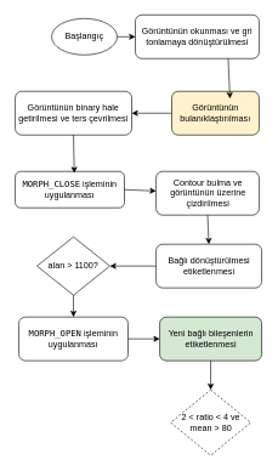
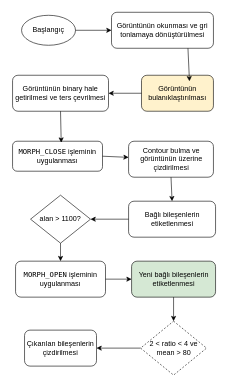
  <mxCell id="0" />
  <mxCell id="1" parent="0" />
- <mxCell id="2" value="&lt;meta charset=&quot;utf-8&quot;&gt;Başlangıç" style="ellipse;whiteSpace=wrap;html=1;" vertex="1" parent="1"><mxGeometry x="70" y="25" width="90" height="50" as="geometry" /></mxCell>
+ <mxCell id="2" value="&lt;meta charset=&quot;utf-8&quot;&gt;Başlangıç" style="ellipse;whiteSpace=wrap;html=1;" vertex="1" parent="1"><mxGeometry x="35" y="25" width="90" height="50" as="geometry" /></mxCell>
  <mxCell id="3" value="Görüntünün okunması ve gri tonlamaya dönüştürülmesi" style="rounded=1;whiteSpace=wrap;html=1;" vertex="1" parent="1"><mxGeometry x="185" y="20" width="170" height="60" as="geometry" /></mxCell>
  <mxCell id="4" value="&lt;meta charset=&quot;utf-8&quot;&gt;Görüntünün bulanıklaştırılması" style="rounded=1;whiteSpace=wrap;html=1;fillColor=#fff2cc;" vertex="1" parent="1"><mxGeometry x="235" y="125" width="120" height="60" as="geometry" /></mxCell>
  <mxCell id="5" value="Görüntünün binary hale getirilmesi ve ters çevrilmesi" style="rounded=1;whiteSpace=wrap;html=1;" vertex="1" parent="1"><mxGeometry x="20" y="125" width="160" height="60" as="geometry" /></mxCell>
  <mxCell id="6" value="&lt;code&gt;MORPH_CLOSE&lt;/code&gt; işleminin uygulanması" style="rounded=1;whiteSpace=wrap;html=1;" vertex="1" parent="1"><mxGeometry x="20" y="235" width="150" height="50" as="geometry" /></mxCell>
  <mxCell id="7" value="Contour bulma ve görüntünün üzerine çizdirilmesi" style="rounded=1;whiteSpace=wrap;html=1;" vertex="1" parent="1"><mxGeometry x="213.5" y="235" width="141.5" height="60" as="geometry" /></mxCell>
- <mxCell id="8" value="Bağlı dönüştürülmesi etiketlenmesi" style="rounded=1;whiteSpace=wrap;html=1;" vertex="1" parent="1"><mxGeometry x="213.5" y="335" width="145" height="60" as="geometry" /></mxCell>
+ <mxCell id="8" value="Bağlı bileşenlerin etiketlenmesi" style="rounded=1;whiteSpace=wrap;html=1;" vertex="1" parent="1"><mxGeometry x="213.5" y="335" width="145" height="60" as="geometry" /></mxCell>
  <mxCell id="9" value="alan &amp;gt; 1100?" style="rhombus;whiteSpace=wrap;html=1;" vertex="1" parent="1"><mxGeometry x="50" y="325" width="100" height="80" as="geometry" /></mxCell>
  <mxCell id="10" value="&lt;code&gt;MORPH_OPEN&lt;/code&gt; işleminin uygulanması" style="rounded=1;whiteSpace=wrap;html=1;" vertex="1" parent="1"><mxGeometry x="25" y="435" width="150" height="60" as="geometry" /></mxCell>
  <mxCell id="11" value="&lt;meta charset=&quot;utf-8&quot;&gt;Yeni bağlı bileşenlerin etiketlenmesi" style="rounded=1;whiteSpace=wrap;html=1;fillColor=#d5e8d4;" vertex="1" parent="1"><mxGeometry x="218.5" y="435" width="140" height="60" as="geometry" /></mxCell>
  <mxCell id="12" value="2 &amp;lt; ratio &amp;lt; 4 ve mean &amp;gt; 80" style="rhombus;whiteSpace=wrap;html=1;dashed=1;" vertex="1" parent="1"><mxGeometry x="233.5" y="535" width="110" height="90" as="geometry" /></mxCell>
+ <mxCell id="13" value="Çıkarılan bileşenlerin çizdirilmesi" style="rounded=1;whiteSpace=wrap;html=1;" vertex="1" parent="1"><mxGeometry x="40" y="550" width="120" height="60" as="geometry" /></mxCell>
  <mxCell id="14" value="" style="endArrow=classic;html=1;rounded=0;exitX=1;exitY=0.5;exitDx=0;exitDy=0;entryX=0;entryY=0.5;entryDx=0;entryDy=0;" edge="1" parent="1" source="2" target="3"><mxGeometry width="50" height="50" relative="1" as="geometry"><mxPoint x="105" y="105" as="sourcePoint" /><mxPoint x="155" y="55" as="targetPoint" /></mxGeometry></mxCell>
  <mxCell id="15" value="" style="endArrow=classic;html=1;rounded=0;exitX=0;exitY=0.5;exitDx=0;exitDy=0;entryX=1;entryY=0.5;entryDx=0;entryDy=0;" edge="1" parent="1" source="4" target="5"><mxGeometry width="50" height="50" relative="1" as="geometry"><mxPoint x="325" y="235" as="sourcePoint" /><mxPoint x="375" y="185" as="targetPoint" /></mxGeometry></mxCell>
  <mxCell id="16" value="" style="endArrow=classic;html=1;rounded=0;exitX=1;exitY=0.5;exitDx=0;exitDy=0;" edge="1" parent="1" source="6" target="7"><mxGeometry width="50" height="50" relative="1" as="geometry"><mxPoint x="325" y="235" as="sourcePoint" /><mxPoint x="375" y="185" as="targetPoint" /></mxGeometry></mxCell>
  <mxCell id="17" value="" style="endArrow=classic;html=1;rounded=0;exitX=0.75;exitY=1;exitDx=0;exitDy=0;" edge="1" parent="1" source="3"><mxGeometry width="50" height="50" relative="1" as="geometry"><mxPoint x="325" y="345" as="sourcePoint" /><mxPoint x="315" y="135" as="targetPoint" /></mxGeometry></mxCell>
  <mxCell id="18" value="" style="endArrow=classic;html=1;rounded=0;exitX=0.5;exitY=1;exitDx=0;exitDy=0;entryX=0.541;entryY=0.046;entryDx=0;entryDy=0;entryPerimeter=0;" edge="1" parent="1" source="5" target="6"><mxGeometry width="50" height="50" relative="1" as="geometry"><mxPoint x="325" y="345" as="sourcePoint" /><mxPoint x="375" y="295" as="targetPoint" /></mxGeometry></mxCell>
  <mxCell id="19" value="" style="endArrow=classic;html=1;rounded=0;exitX=0.5;exitY=1;exitDx=0;exitDy=0;entryX=0.5;entryY=0;entryDx=0;entryDy=0;" edge="1" parent="1" source="7" target="8"><mxGeometry width="50" height="50" relative="1" as="geometry"><mxPoint x="325" y="425" as="sourcePoint" /><mxPoint x="375" y="375" as="targetPoint" /></mxGeometry></mxCell>
  <mxCell id="20" value="" style="endArrow=classic;html=1;rounded=0;exitX=0;exitY=0.5;exitDx=0;exitDy=0;entryX=1;entryY=0.5;entryDx=0;entryDy=0;" edge="1" parent="1" source="8" target="9"><mxGeometry width="50" height="50" relative="1" as="geometry"><mxPoint x="325" y="425" as="sourcePoint" /><mxPoint x="375" y="375" as="targetPoint" /></mxGeometry></mxCell>
  <mxCell id="21" value="" style="endArrow=classic;html=1;rounded=0;exitX=0.5;exitY=1;exitDx=0;exitDy=0;entryX=0.5;entryY=0;entryDx=0;entryDy=0;" edge="1" parent="1" source="9" target="10"><mxGeometry width="50" height="50" relative="1" as="geometry"><mxPoint x="325" y="655" as="sourcePoint" /><mxPoint x="375" y="605" as="targetPoint" /></mxGeometry></mxCell>
  <mxCell id="22" value="" style="endArrow=classic;html=1;rounded=0;exitX=1;exitY=0.5;exitDx=0;exitDy=0;entryX=0;entryY=0.5;entryDx=0;entryDy=0;" edge="1" parent="1" source="10" target="11"><mxGeometry width="50" height="50" relative="1" as="geometry"><mxPoint x="325" y="655" as="sourcePoint" /><mxPoint x="375" y="605" as="targetPoint" /></mxGeometry></mxCell>
  <mxCell id="23" value="" style="endArrow=classic;html=1;rounded=0;exitX=0.5;exitY=1;exitDx=0;exitDy=0;entryX=0.5;entryY=0;entryDx=0;entryDy=0;" edge="1" parent="1" source="11" target="12"><mxGeometry width="50" height="50" relative="1" as="geometry"><mxPoint x="325" y="615" as="sourcePoint" /><mxPoint x="375" y="565" as="targetPoint" /></mxGeometry></mxCell>
+ <mxCell id="24" value="" style="endArrow=classic;html=1;rounded=0;exitX=0;exitY=0.5;exitDx=0;exitDy=0;entryX=1;entryY=0.5;entryDx=0;entryDy=0;" edge="1" parent="1" source="12" target="13"><mxGeometry width="50" height="50" relative="1" as="geometry"><mxPoint x="325" y="615" as="sourcePoint" /><mxPoint x="375" y="565" as="targetPoint" /></mxGeometry></mxCell>
